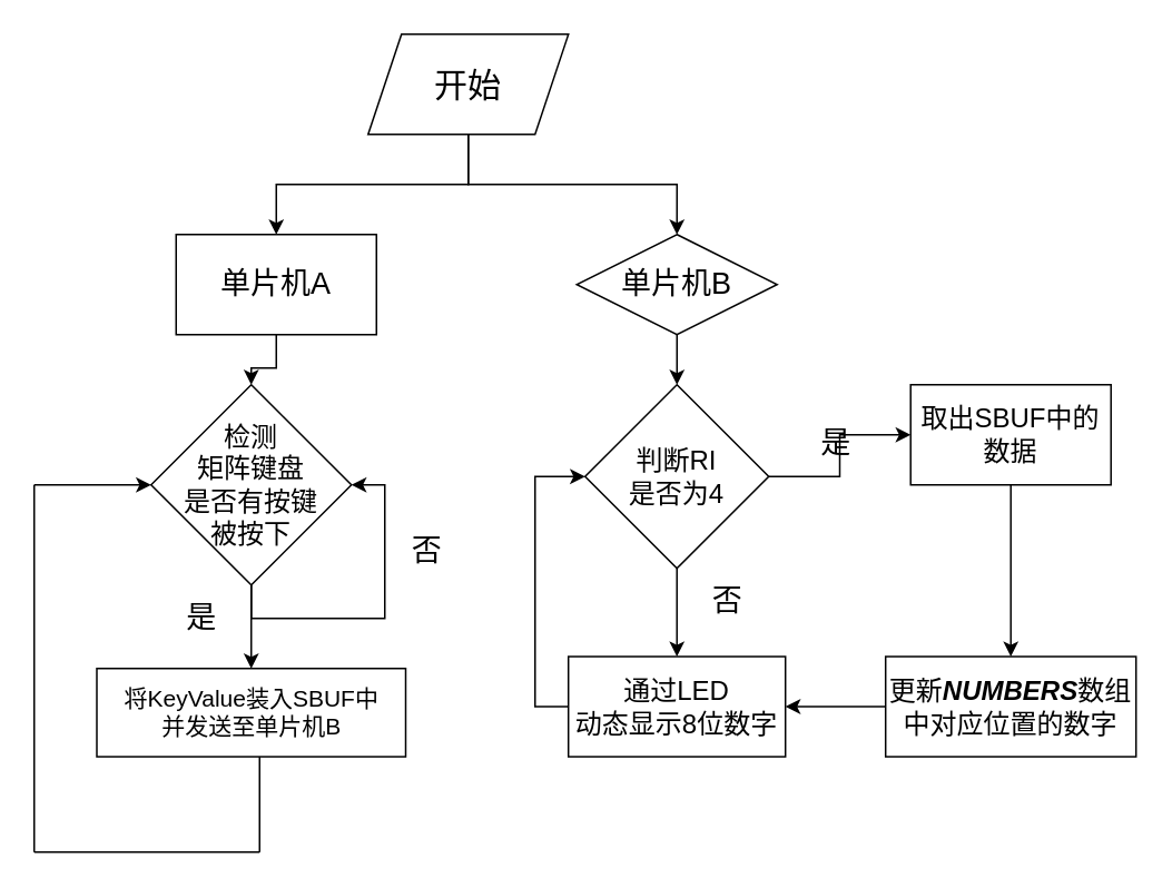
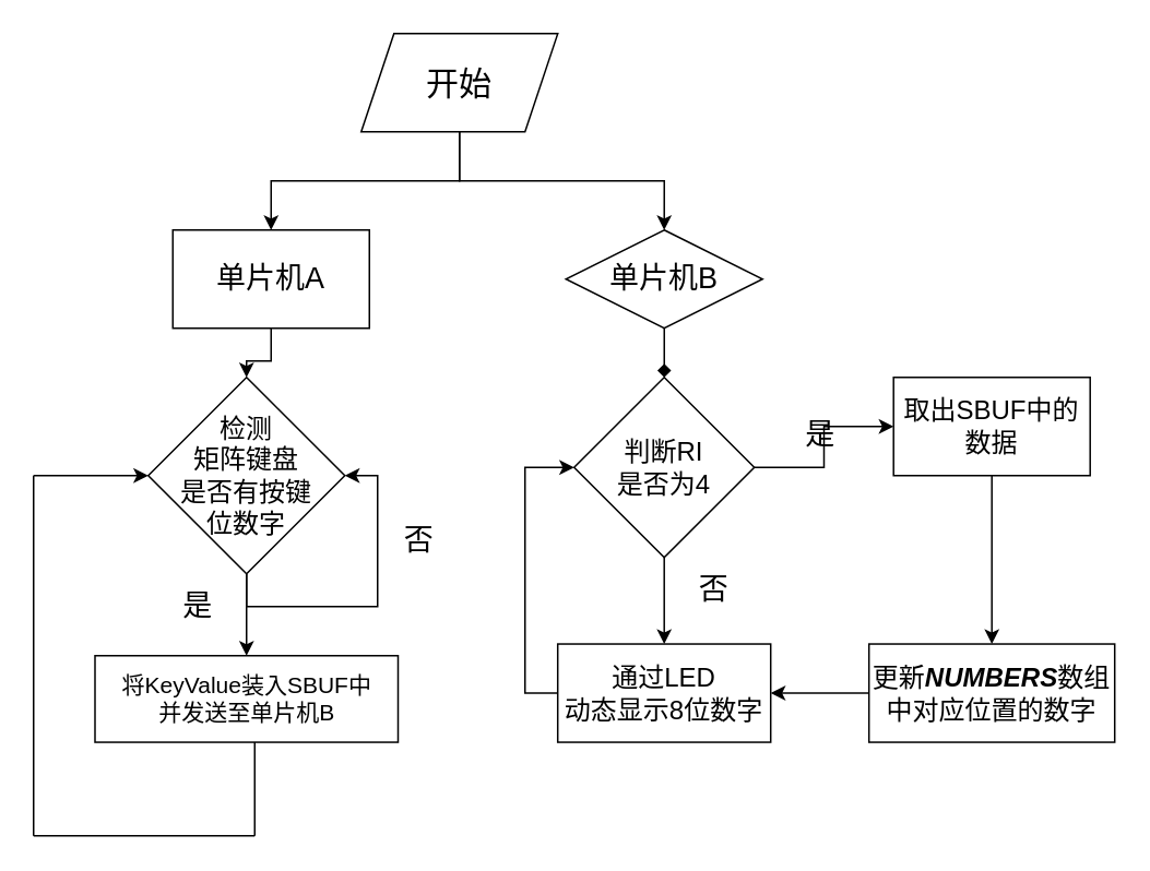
  <mxCell id="0" />
  <mxCell id="1" parent="0" />
  <mxCell id="2" style="edgeStyle=orthogonalEdgeStyle;rounded=0;orthogonalLoop=1;jettySize=auto;html=1;exitX=0.5;exitY=1;exitDx=0;exitDy=0;entryX=0.5;entryY=0;entryDx=0;entryDy=0;" edge="1" parent="1" source="4" target="6"><mxGeometry relative="1" as="geometry" /></mxCell>
  <mxCell id="3" style="edgeStyle=orthogonalEdgeStyle;rounded=0;orthogonalLoop=1;jettySize=auto;html=1;exitX=0.5;exitY=1;exitDx=0;exitDy=0;entryX=0.5;entryY=0;entryDx=0;entryDy=0;" edge="1" parent="1" source="4" target="8"><mxGeometry relative="1" as="geometry" /></mxCell>
  <mxCell id="4" value="&lt;font style=&quot;font-size: 20px&quot;&gt;开始&lt;/font&gt;" style="shape=parallelogram;perimeter=parallelogramPerimeter;whiteSpace=wrap;html=1;fixedSize=1;" vertex="1" parent="1"><mxGeometry x="220" y="20" width="120" height="60" as="geometry" /></mxCell>
  <mxCell id="5" value="" style="edgeStyle=orthogonalEdgeStyle;rounded=0;orthogonalLoop=1;jettySize=auto;html=1;" edge="1" parent="1" source="6" target="10"><mxGeometry relative="1" as="geometry" /></mxCell>
  <mxCell id="6" value="&lt;font style=&quot;font-size: 18px&quot;&gt;单片机A&lt;/font&gt;" style="rounded=0;whiteSpace=wrap;html=1;" vertex="1" parent="1"><mxGeometry x="105" y="140" width="120" height="60" as="geometry" /></mxCell>
- <mxCell id="7" value="" style="edgeStyle=orthogonalEdgeStyle;rounded=0;orthogonalLoop=1;jettySize=auto;html=1;" edge="1" parent="1" source="8" target="21"><mxGeometry relative="1" as="geometry" /></mxCell>
+ <mxCell id="7" value="" style="edgeStyle=orthogonalEdgeStyle;rounded=0;orthogonalLoop=1;jettySize=auto;html=1;endArrow=diamond;" edge="1" parent="1" source="8" target="21"><mxGeometry relative="1" as="geometry" /></mxCell>
  <mxCell id="8" value="&lt;font style=&quot;font-size: 18px&quot;&gt;单片机B&lt;/font&gt;" style="rhombus;whiteSpace=wrap;html=1;" vertex="1" parent="1"><mxGeometry x="344.97" y="140" width="120" height="60" as="geometry" /></mxCell>
  <mxCell id="9" value="" style="edgeStyle=orthogonalEdgeStyle;rounded=0;orthogonalLoop=1;jettySize=auto;html=1;" edge="1" parent="1" source="10" target="11"><mxGeometry relative="1" as="geometry" /></mxCell>
- <mxCell id="10" value="&lt;font style=&quot;font-size: 16px&quot;&gt;检测&lt;br&gt;矩阵键盘&lt;br&gt;是否有按键&lt;br&gt;被按下&lt;/font&gt;" style="rhombus;whiteSpace=wrap;html=1;" vertex="1" parent="1"><mxGeometry x="90" y="230" width="120" height="120" as="geometry" /></mxCell>
+ <mxCell id="10" value="&lt;font style=&quot;font-size: 16px&quot;&gt;检测&lt;br&gt;矩阵键盘&lt;br&gt;是否有按键&lt;br&gt;位数字&lt;/font&gt;" style="rhombus;whiteSpace=wrap;html=1;" vertex="1" parent="1"><mxGeometry x="90" y="230" width="120" height="120" as="geometry" /></mxCell>
  <mxCell id="11" value="&lt;font style=&quot;font-size: 14px&quot;&gt;将KeyValue装入SBUF中&lt;br&gt;并发送至单片机B&lt;/font&gt;" style="rounded=0;whiteSpace=wrap;html=1;" vertex="1" parent="1"><mxGeometry x="57.5" y="400" width="185" height="52.86" as="geometry" /></mxCell>
  <mxCell id="12" style="edgeStyle=orthogonalEdgeStyle;rounded=0;orthogonalLoop=1;jettySize=auto;html=1;exitX=0.5;exitY=1;exitDx=0;exitDy=0;entryX=1;entryY=0.5;entryDx=0;entryDy=0;" edge="1" parent="1" source="10" target="10"><mxGeometry relative="1" as="geometry" /></mxCell>
  <mxCell id="13" value="&lt;font style=&quot;font-size: 18px&quot;&gt;是&lt;/font&gt;" style="text;html=1;align=center;verticalAlign=middle;resizable=0;points=[];autosize=1;" vertex="1" parent="1"><mxGeometry x="105" y="360" width="30" height="20" as="geometry" /></mxCell>
  <mxCell id="14" value="&lt;font style=&quot;font-size: 18px&quot;&gt;否&lt;/font&gt;" style="text;html=1;align=center;verticalAlign=middle;resizable=0;points=[];autosize=1;" vertex="1" parent="1"><mxGeometry x="240" y="320" width="30" height="20" as="geometry" /></mxCell>
  <mxCell id="15" value="" style="endArrow=none;html=1;" edge="1" parent="1"><mxGeometry width="50" height="50" relative="1" as="geometry"><mxPoint x="155" y="510" as="sourcePoint" /><mxPoint x="155" y="452.86" as="targetPoint" /></mxGeometry></mxCell>
  <mxCell id="16" value="" style="endArrow=none;html=1;" edge="1" parent="1"><mxGeometry width="50" height="50" relative="1" as="geometry"><mxPoint x="20" y="510" as="sourcePoint" /><mxPoint x="155" y="510" as="targetPoint" /></mxGeometry></mxCell>
  <mxCell id="17" value="" style="endArrow=none;html=1;" edge="1" parent="1"><mxGeometry width="50" height="50" relative="1" as="geometry"><mxPoint x="20" y="510" as="sourcePoint" /><mxPoint x="20" y="290" as="targetPoint" /></mxGeometry></mxCell>
  <mxCell id="18" value="" style="endArrow=classic;html=1;entryX=0;entryY=0.5;entryDx=0;entryDy=0;" edge="1" parent="1" target="10"><mxGeometry width="50" height="50" relative="1" as="geometry"><mxPoint x="20" y="290" as="sourcePoint" /><mxPoint x="70" y="240" as="targetPoint" /></mxGeometry></mxCell>
  <mxCell id="19" value="" style="edgeStyle=orthogonalEdgeStyle;rounded=0;orthogonalLoop=1;jettySize=auto;html=1;" edge="1" parent="1" source="21" target="23"><mxGeometry relative="1" as="geometry" /></mxCell>
  <mxCell id="20" value="" style="edgeStyle=orthogonalEdgeStyle;rounded=0;orthogonalLoop=1;jettySize=auto;html=1;" edge="1" parent="1" source="21" target="25"><mxGeometry relative="1" as="geometry" /></mxCell>
  <mxCell id="21" value="&lt;font style=&quot;font-size: 16px&quot;&gt;判断RI&lt;br&gt;是否为4&lt;/font&gt;" style="rhombus;whiteSpace=wrap;html=1;" vertex="1" parent="1"><mxGeometry x="349.97" y="230" width="110" height="110" as="geometry" /></mxCell>
  <mxCell id="22" style="edgeStyle=orthogonalEdgeStyle;rounded=0;orthogonalLoop=1;jettySize=auto;html=1;exitX=0;exitY=0.5;exitDx=0;exitDy=0;entryX=0;entryY=0.5;entryDx=0;entryDy=0;" edge="1" parent="1" source="23" target="21"><mxGeometry relative="1" as="geometry" /></mxCell>
  <mxCell id="23" value="&lt;font style=&quot;font-size: 16px&quot;&gt;通过LED&lt;br&gt;动态显示8位数字&lt;/font&gt;" style="rounded=0;whiteSpace=wrap;html=1;" vertex="1" parent="1"><mxGeometry x="339.97" y="392.86" width="130" height="60" as="geometry" /></mxCell>
  <mxCell id="24" value="" style="edgeStyle=orthogonalEdgeStyle;rounded=0;orthogonalLoop=1;jettySize=auto;html=1;" edge="1" parent="1" source="25" target="27"><mxGeometry relative="1" as="geometry" /></mxCell>
  <mxCell id="25" value="&lt;font style=&quot;font-size: 16px&quot;&gt;取出SBUF中的数据&lt;/font&gt;" style="rounded=0;whiteSpace=wrap;html=1;" vertex="1" parent="1"><mxGeometry x="544.97" y="230" width="120" height="60" as="geometry" /></mxCell>
  <mxCell id="26" value="" style="edgeStyle=orthogonalEdgeStyle;rounded=0;orthogonalLoop=1;jettySize=auto;html=1;" edge="1" parent="1" source="27" target="23"><mxGeometry relative="1" as="geometry" /></mxCell>
  <mxCell id="27" value="&lt;font style=&quot;font-size: 16px&quot;&gt;更新&lt;i&gt;&lt;b&gt;NUMBERS&lt;/b&gt;&lt;/i&gt;数组中对应位置的数字&lt;/font&gt;" style="rounded=0;whiteSpace=wrap;html=1;" vertex="1" parent="1"><mxGeometry x="529.97" y="392.86" width="150" height="60" as="geometry" /></mxCell>
  <mxCell id="28" value="&lt;font style=&quot;font-size: 18px&quot;&gt;否&lt;/font&gt;" style="text;html=1;align=center;verticalAlign=middle;resizable=0;points=[];autosize=1;" vertex="1" parent="1"><mxGeometry x="419.97" y="350" width="30" height="20" as="geometry" /></mxCell>
  <mxCell id="29" value="&lt;font style=&quot;font-size: 18px&quot;&gt;是&lt;/font&gt;" style="text;html=1;align=center;verticalAlign=middle;resizable=0;points=[];autosize=1;" vertex="1" parent="1"><mxGeometry x="484.97" y="255" width="30" height="20" as="geometry" /></mxCell>
